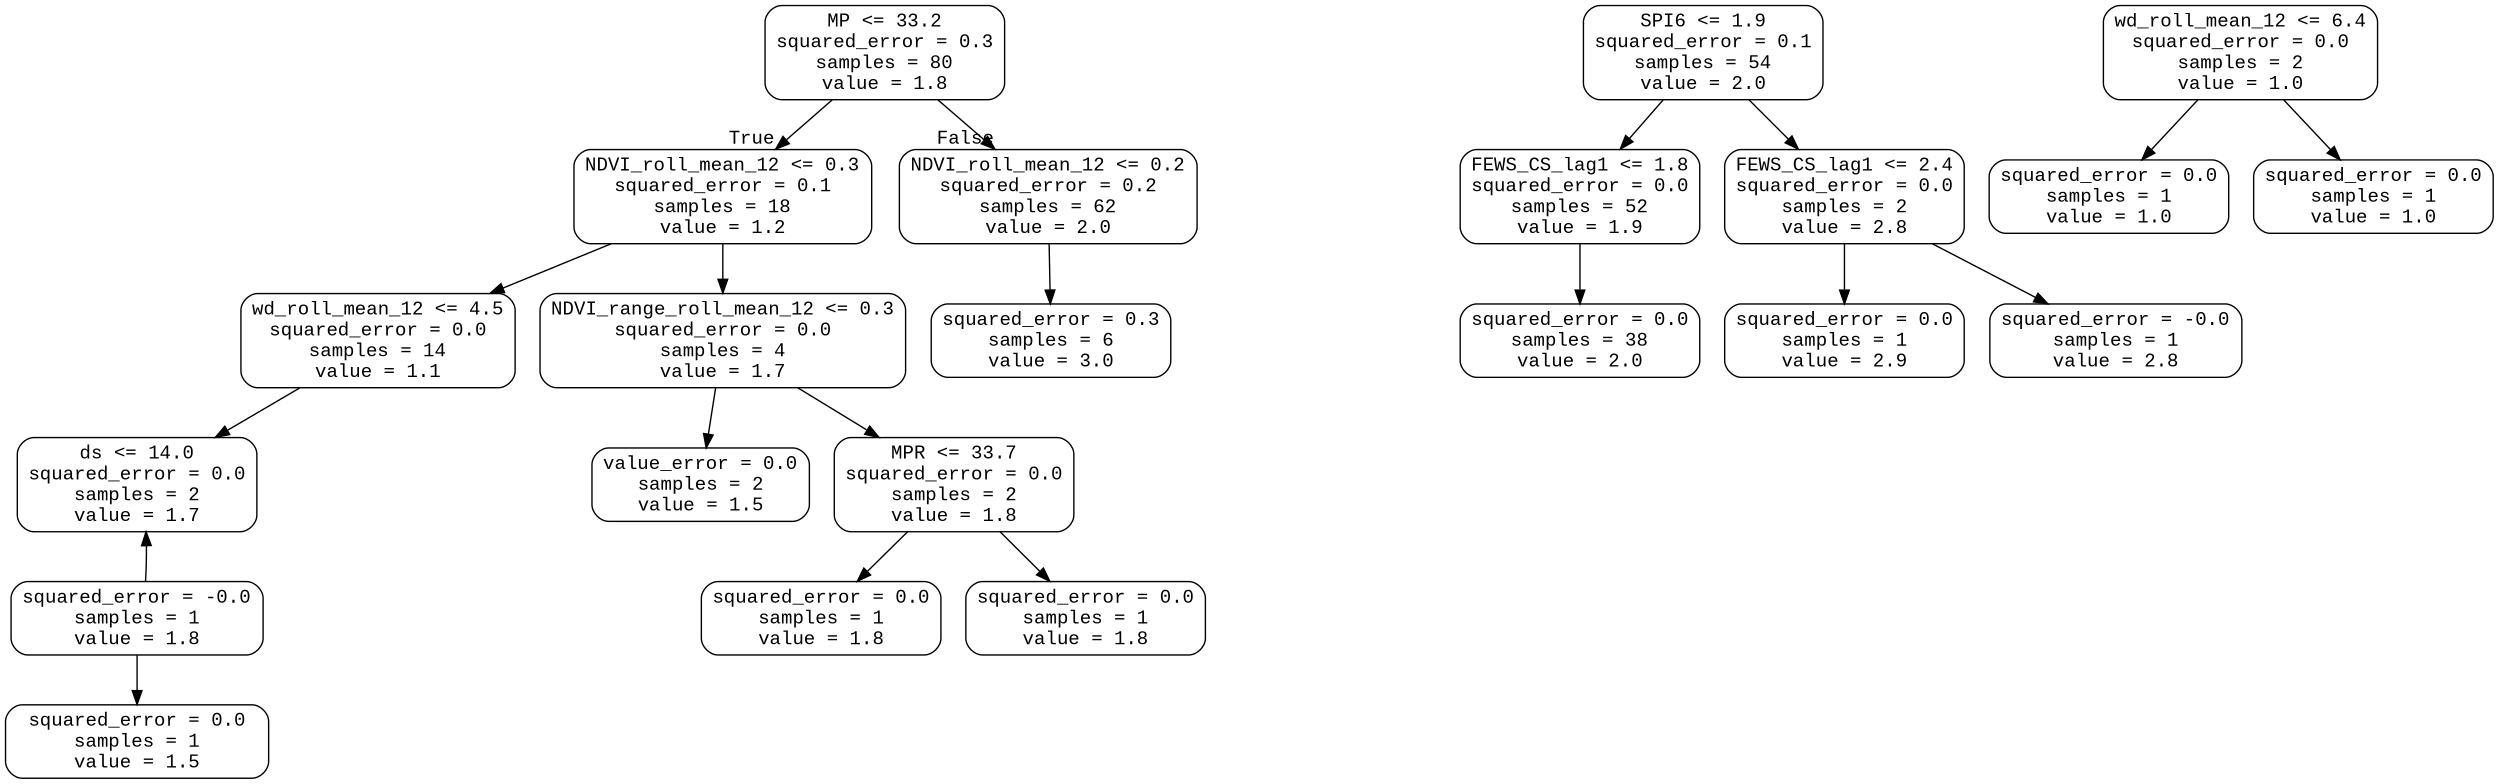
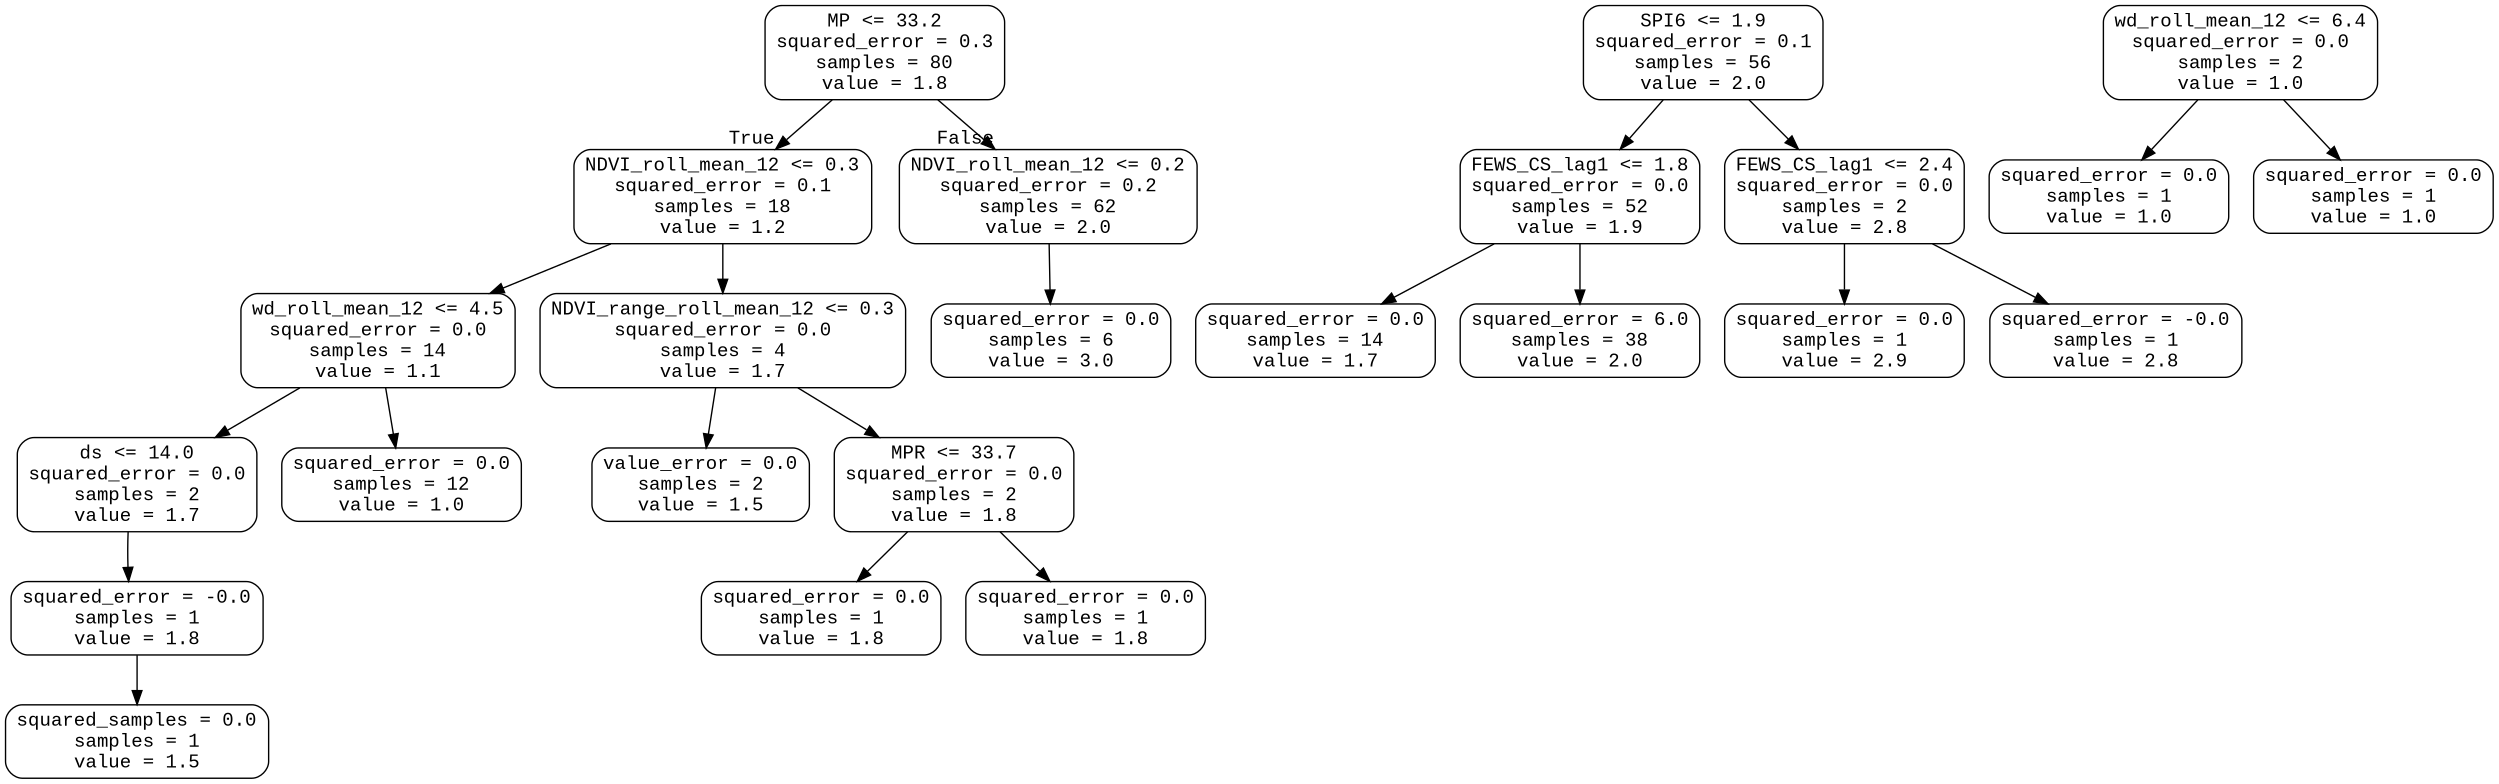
  digraph {
    fontname="Liberation Mono"
    node [color=black fontname="Liberation Mono" shape=box style=rounded]
    edge [fontname="Liberation Mono"]
    n1 [label="MP <= 33.2\nsquared_error = 0.3\nsamples = 80\nvalue = 1.8"]
    n2 [label="NDVI_roll_mean_12 <= 0.3\nsquared_error = 0.1\nsamples = 18\nvalue = 1.2"]
    n3 [label="NDVI_roll_mean_12 <= 0.2\nsquared_error = 0.2\nsamples = 62\nvalue = 2.0"]
    n4 [label="wd_roll_mean_12 <= 4.5\nsquared_error = 0.0\nsamples = 14\nvalue = 1.1"]
    n5 [label="NDVI_range_roll_mean_12 <= 0.3\nsquared_error = 0.0\nsamples = 4\nvalue = 1.7"]
-   n6 [label="squared_error = 0.3\nsamples = 6\nvalue = 3.0"]
+   n6 [label="squared_error = 0.0\nsamples = 6\nvalue = 3.0"]
    n7 [label="ds <= 14.0\nsquared_error = 0.0\nsamples = 2\nvalue = 1.7"]
+   n8 [label="squared_error = 0.0\nsamples = 12\nvalue = 1.0"]
    n9 [label="value_error = 0.0\nsamples = 2\nvalue = 1.5"]
    n10 [label="MPR <= 33.7\nsquared_error = 0.0\nsamples = 2\nvalue = 1.8"]
    n11 [label="squared_error = -0.0\nsamples = 1\nvalue = 1.8"]
-   n12 [label="squared_error = 0.0\nsamples = 1\nvalue = 1.5"]
+   n12 [label="squared_samples = 0.0\nsamples = 1\nvalue = 1.5"]
    n13 [label="squared_error = 0.0\nsamples = 1\nvalue = 1.8"]
    n14 [label="squared_error = 0.0\nsamples = 1\nvalue = 1.8"]
-   n15 [label="SPI6 <= 1.9\nsquared_error = 0.1\nsamples = 54\nvalue = 2.0"]
+   n15 [label="SPI6 <= 1.9\nsquared_error = 0.1\nsamples = 56\nvalue = 2.0"]
    n16 [label="FEWS_CS_lag1 <= 1.8\nsquared_error = 0.0\nsamples = 52\nvalue = 1.9"]
    n17 [label="FEWS_CS_lag1 <= 2.4\nsquared_error = 0.0\nsamples = 2\nvalue = 2.8"]
    n18 [label="wd_roll_mean_12 <= 6.4\nsquared_error = 0.0\nsamples = 2\nvalue = 1.0"]
    n19 [label="squared_error = 0.0\nsamples = 1\nvalue = 1.0"]
    n20 [label="squared_error = 0.0\nsamples = 1\nvalue = 1.0"]
-   n22 [label="squared_error = 0.0\nsamples = 38\nvalue = 2.0"]
+   n21 [label="squared_error = 0.0\nsamples = 14\nvalue = 1.7"]
+   n22 [label="squared_error = 6.0\nsamples = 38\nvalue = 2.0"]
    n23 [label="squared_error = 0.0\nsamples = 1\nvalue = 2.9"]
    n24 [label="squared_error = -0.0\nsamples = 1\nvalue = 2.8"]
    n1 -> n2 [headlabel=True labelangle=45 labeldistance=2.5]
    n1 -> n3 [headlabel=False labelangle=-45 labeldistance=2.5]
    n2 -> n4
    n2 -> n5
    n3 -> n6
    n4 -> n7
+   n4 -> n8
    n5 -> n9
    n5 -> n10
-   n11 -> n7
+   n7 -> n11
    n10 -> n13
    n10 -> n14
    n11 -> n12
    n15 -> n16
    n15 -> n17
+   n16 -> n21
    n16 -> n22
    n17 -> n23
    n17 -> n24
    n18 -> n19
    n18 -> n20
  }
